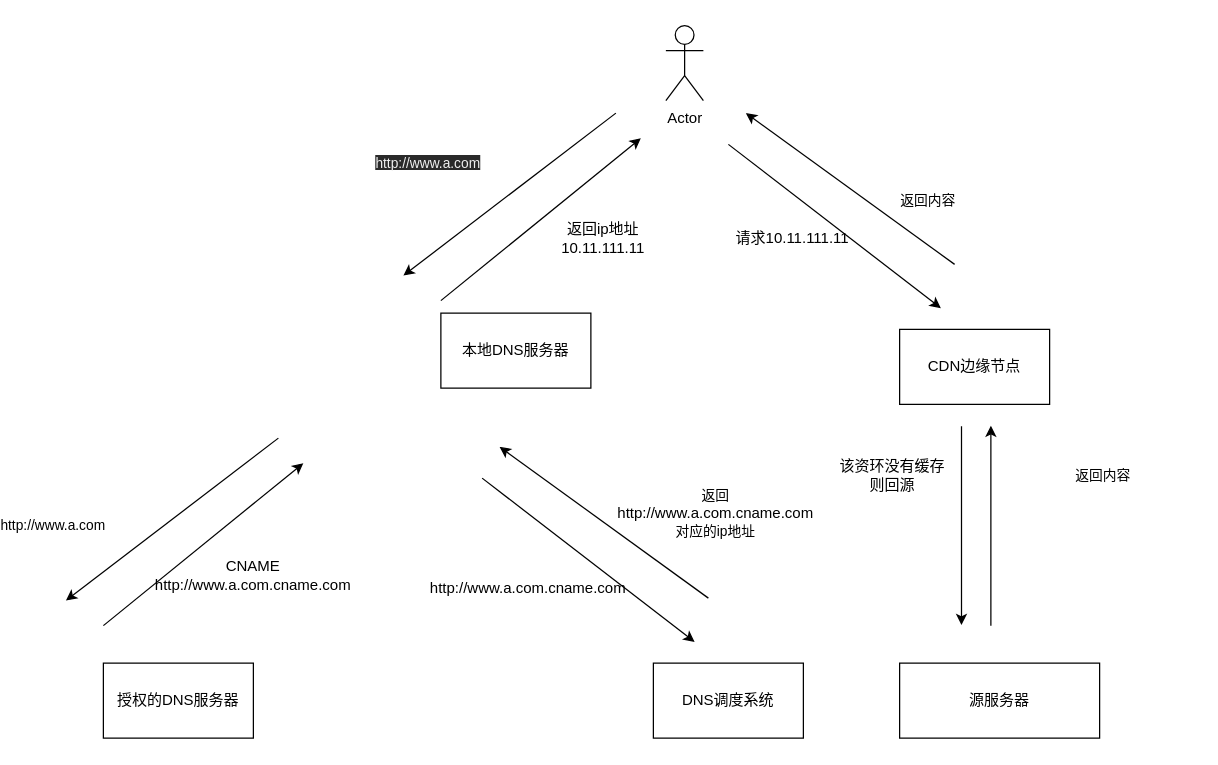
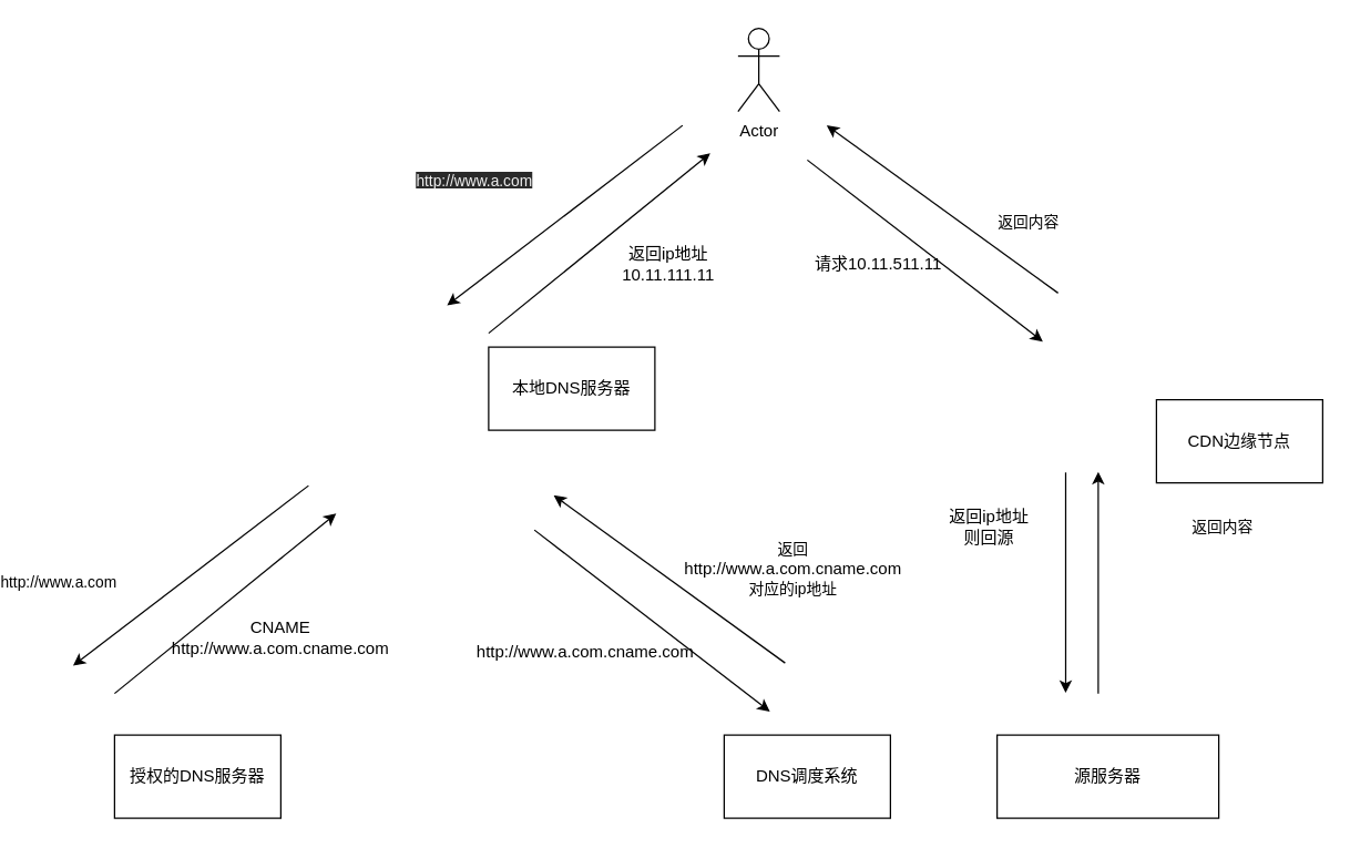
  <mxCell id="0" />
  <mxCell id="1" parent="0" />
  <mxCell id="2" value="Actor" style="shape=umlActor;verticalLabelPosition=bottom;verticalAlign=top;html=1;outlineConnect=0;" vertex="1" parent="1"><mxGeometry x="530" y="20" width="30" height="60" as="geometry" /></mxCell>
  <mxCell id="3" value="本地DNS服务器" style="rounded=0;whiteSpace=wrap;html=1;" vertex="1" parent="1"><mxGeometry x="350" y="250" width="120" height="60" as="geometry" /></mxCell>
  <mxCell id="4" value="授权的DNS服务器" style="rounded=0;whiteSpace=wrap;html=1;" vertex="1" parent="1"><mxGeometry x="80" y="530" width="120" height="60" as="geometry" /></mxCell>
  <mxCell id="5" value="&lt;span style=&quot;font-size: 11px&quot;&gt;http://www.a.com&lt;/span&gt;" style="text;html=1;strokeColor=none;fillColor=none;align=center;verticalAlign=middle;whiteSpace=wrap;rounded=0;rotation=0;" vertex="1" parent="1"><mxGeometry x="20" y="410" width="40" height="20" as="geometry" /></mxCell>
  <mxCell id="6" value="CNAME&lt;br&gt;http://www.a.com.cname.com" style="text;html=1;strokeColor=none;fillColor=none;align=center;verticalAlign=middle;whiteSpace=wrap;rounded=0;rotation=0;" vertex="1" parent="1"><mxGeometry x="180" y="450" width="40" height="20" as="geometry" /></mxCell>
  <mxCell id="7" value="DNS调度系统" style="rounded=0;whiteSpace=wrap;html=1;" vertex="1" parent="1"><mxGeometry x="520" y="530" width="120" height="60" as="geometry" /></mxCell>
  <mxCell id="8" value="&lt;meta charset=&quot;utf-8&quot;&gt;&lt;span style=&quot;color: rgb(240, 240, 240); font-family: helvetica; font-size: 11px; font-style: normal; font-weight: 400; letter-spacing: normal; text-align: center; text-indent: 0px; text-transform: none; word-spacing: 0px; background-color: rgb(42, 42, 42); display: inline; float: none;&quot;&gt;http://www.a.com&lt;/span&gt;" style="text;html=1;strokeColor=none;fillColor=none;align=center;verticalAlign=middle;whiteSpace=wrap;rounded=0;" vertex="1" parent="1"><mxGeometry x="320" y="120" width="40" height="20" as="geometry" /></mxCell>
  <mxCell id="9" value="&lt;span style=&quot;font-size: 11px&quot;&gt;返回&lt;/span&gt;http://www.a.com.cname.com&lt;span style=&quot;font-size: 11px&quot;&gt;对应的ip地址&lt;/span&gt;" style="text;html=1;strokeColor=none;fillColor=none;align=center;verticalAlign=middle;whiteSpace=wrap;rounded=0;rotation=0;" vertex="1" parent="1"><mxGeometry x="500" y="400" width="140" height="20" as="geometry" /></mxCell>
  <mxCell id="10" value="" style="endArrow=classic;html=1;rounded=0;" edge="1" parent="1"><mxGeometry width="50" height="50" relative="1" as="geometry"><mxPoint x="220" y="350" as="sourcePoint" /><mxPoint x="50" y="480" as="targetPoint" /></mxGeometry></mxCell>
  <mxCell id="11" value="" style="endArrow=classic;html=1;rounded=0;" edge="1" parent="1"><mxGeometry width="50" height="50" relative="1" as="geometry"><mxPoint x="80" y="500" as="sourcePoint" /><mxPoint x="240" y="370" as="targetPoint" /></mxGeometry></mxCell>
  <mxCell id="12" value="" style="group" vertex="1" connectable="0" parent="1"><mxGeometry x="320" y="90" width="200" height="150" as="geometry" /></mxCell>
  <mxCell id="13" value="" style="endArrow=classic;html=1;rounded=0;" edge="1" parent="12"><mxGeometry width="50" height="50" relative="1" as="geometry"><mxPoint x="170" as="sourcePoint" /><mxPoint y="130" as="targetPoint" /></mxGeometry></mxCell>
  <mxCell id="14" value="" style="endArrow=classic;html=1;rounded=0;" edge="1" parent="12"><mxGeometry width="50" height="50" relative="1" as="geometry"><mxPoint x="30" y="150" as="sourcePoint" /><mxPoint x="190" y="20" as="targetPoint" /></mxGeometry></mxCell>
  <mxCell id="15" value="返回ip地址&lt;br&gt;10.11.111.11" style="text;html=1;strokeColor=none;fillColor=none;align=center;verticalAlign=middle;whiteSpace=wrap;rounded=0;rotation=0;" vertex="1" parent="12"><mxGeometry x="120" y="90" width="80" height="20" as="geometry" /></mxCell>
  <mxCell id="16" value="" style="group;rotation=-105;" vertex="1" connectable="0" parent="1"><mxGeometry x="380" y="360" width="190" height="150" as="geometry" /></mxCell>
  <mxCell id="17" value="" style="endArrow=classic;html=1;rounded=0;" edge="1" parent="16"><mxGeometry width="50" height="50" relative="1" as="geometry"><mxPoint x="3" y="22" as="sourcePoint" /><mxPoint x="173" y="153" as="targetPoint" /></mxGeometry></mxCell>
  <mxCell id="18" value="" style="endArrow=classic;html=1;rounded=0;" edge="1" parent="16"><mxGeometry width="50" height="50" relative="1" as="geometry"><mxPoint x="184" y="118" as="sourcePoint" /><mxPoint x="17" y="-3" as="targetPoint" /></mxGeometry></mxCell>
  <mxCell id="19" value="http://www.a.com.cname.com" style="text;html=1;strokeColor=none;fillColor=none;align=center;verticalAlign=middle;whiteSpace=wrap;rounded=0;" vertex="1" parent="16"><mxGeometry x="20" y="100" width="40" height="20" as="geometry" /></mxCell>
- <mxCell id="20" value="CDN边缘节点" style="rounded=0;whiteSpace=wrap;html=1;" vertex="1" parent="1"><mxGeometry x="717" y="263" width="120" height="60" as="geometry" /></mxCell>
+ <mxCell id="20" value="CDN边缘节点" style="rounded=0;whiteSpace=wrap;html=1;" vertex="1" parent="1"><mxGeometry x="832" y="288" width="120" height="60" as="geometry" /></mxCell>
  <mxCell id="21" value="" style="endArrow=classic;html=1;rounded=0;" edge="1" parent="1"><mxGeometry width="50" height="50" relative="1" as="geometry"><mxPoint x="580" y="115" as="sourcePoint" /><mxPoint x="750" y="246" as="targetPoint" /></mxGeometry></mxCell>
  <mxCell id="22" value="" style="endArrow=classic;html=1;rounded=0;" edge="1" parent="1"><mxGeometry width="50" height="50" relative="1" as="geometry"><mxPoint x="761" y="211" as="sourcePoint" /><mxPoint x="594" y="90" as="targetPoint" /></mxGeometry></mxCell>
- <mxCell id="23" value="请求10.11.111.11" style="text;html=1;strokeColor=none;fillColor=none;align=center;verticalAlign=middle;whiteSpace=wrap;rounded=0;" vertex="1" parent="1"><mxGeometry x="570" y="180" width="123" height="20" as="geometry" /></mxCell>
+ <mxCell id="23" value="请求10.11.511.11" style="text;html=1;strokeColor=none;fillColor=none;align=center;verticalAlign=middle;whiteSpace=wrap;rounded=0;" vertex="1" parent="1"><mxGeometry x="570" y="180" width="123" height="20" as="geometry" /></mxCell>
  <mxCell id="24" value="源服务器" style="rounded=0;whiteSpace=wrap;html=1;" vertex="1" parent="1"><mxGeometry x="717" y="530" width="160" height="60" as="geometry" /></mxCell>
  <mxCell id="25" value="" style="endArrow=classic;html=1;rounded=0;" edge="1" parent="1"><mxGeometry width="50" height="50" relative="1" as="geometry"><mxPoint x="766.5" y="340.5" as="sourcePoint" /><mxPoint x="766.5" y="499.5" as="targetPoint" /></mxGeometry></mxCell>
  <mxCell id="26" value="" style="endArrow=classic;html=1;rounded=0;" edge="1" parent="1"><mxGeometry width="50" height="50" relative="1" as="geometry"><mxPoint x="790" y="500" as="sourcePoint" /><mxPoint x="790" y="340" as="targetPoint" /></mxGeometry></mxCell>
- <mxCell id="27" value="该资环没有缓存&lt;br&gt;则回源" style="text;html=1;strokeColor=none;fillColor=none;align=center;verticalAlign=middle;whiteSpace=wrap;rounded=0;" vertex="1" parent="1"><mxGeometry x="650" y="370" width="123" height="20" as="geometry" /></mxCell>
+ <mxCell id="27" value="返回ip地址&lt;br&gt;则回源" style="text;html=1;strokeColor=none;fillColor=none;align=center;verticalAlign=middle;whiteSpace=wrap;rounded=0;" vertex="1" parent="1"><mxGeometry x="650" y="370" width="123" height="20" as="geometry" /></mxCell>
  <mxCell id="28" value="&lt;span style=&quot;font-size: 11px&quot;&gt;返回内容&lt;/span&gt;" style="text;html=1;strokeColor=none;fillColor=none;align=center;verticalAlign=middle;whiteSpace=wrap;rounded=0;rotation=0;" vertex="1" parent="1"><mxGeometry x="810" y="370" width="140" height="20" as="geometry" /></mxCell>
  <mxCell id="29" value="&lt;span style=&quot;font-size: 11px&quot;&gt;返回内容&lt;/span&gt;" style="text;html=1;strokeColor=none;fillColor=none;align=center;verticalAlign=middle;whiteSpace=wrap;rounded=0;rotation=0;" vertex="1" parent="1"><mxGeometry x="670" y="150" width="140" height="20" as="geometry" /></mxCell>
